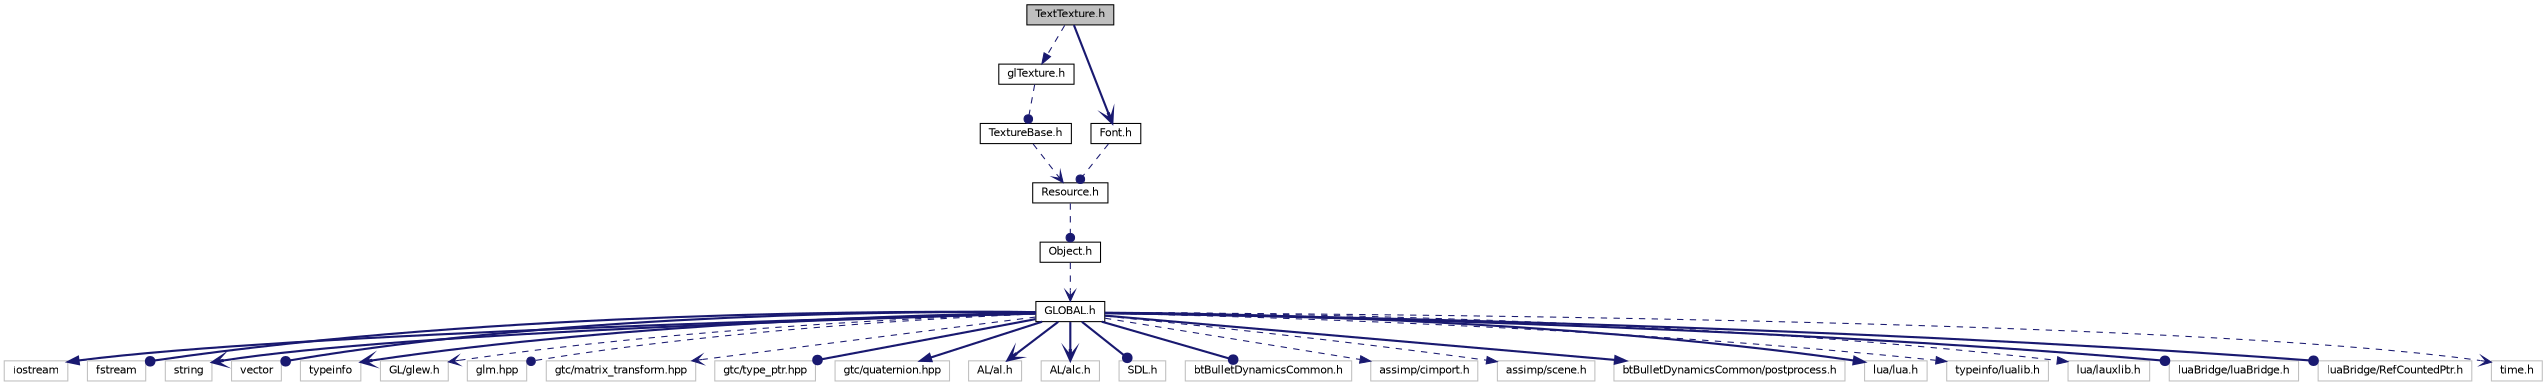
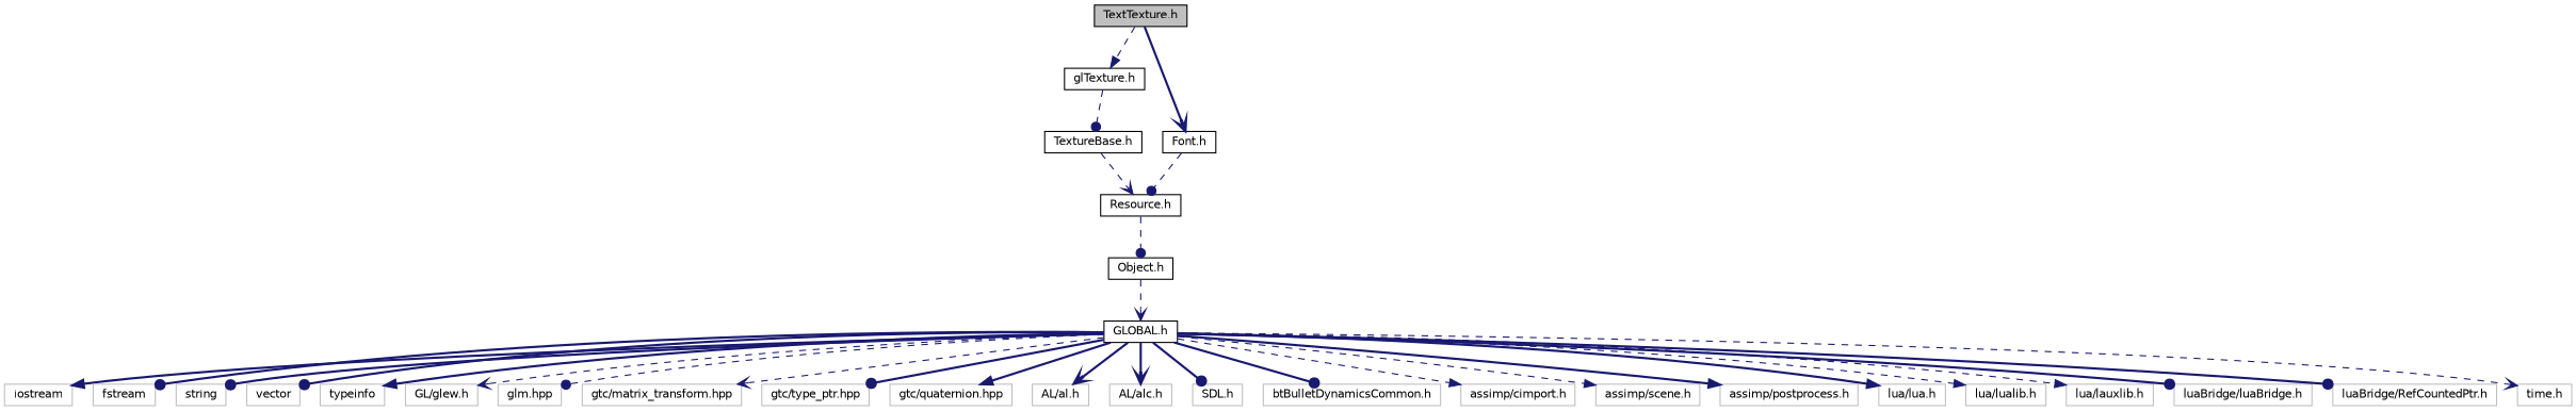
  digraph {
    node [color=grey75 fillcolor=white fontname=Helvetica fontsize=10 shape=record style=filled]
    edge [arrowhead=dot color=midnightblue fontname=Helvetica fontsize=10 labelfontname=Helvetica labelfontsize=10 style=bold]
    n1 [color=black fillcolor=grey75 fontcolor=black height=0.2 label="TextTexture.h" width=0.4]
    n2 [color=black height=0.2 label="glTexture.h" width=0.4]
    n3 [color=black height=0.2 label="Font.h" width=0.4]
    n4 [color=black height=0.2 label="TextureBase.h" width=0.4]
    n5 [color=black height=0.2 label="Resource.h" width=0.4]
    n6 [color=black height=0.2 label="Object.h" width=0.4]
    n7 [color=black height=0.2 label="GLOBAL.h" width=0.4]
    n8 [height=0.2 label=iostream width=0.4]
    n9 [height=0.2 label=fstream width=0.4]
    n10 [height=0.2 label=string width=0.4]
    n11 [height=0.2 label=vector width=0.4]
    n12 [height=0.2 label=typeinfo width=0.4]
    n13 [height=0.2 label="GL/glew.h" width=0.4]
    n14 [height=0.2 label="glm.hpp" width=0.4]
    n15 [height=0.2 label="gtc/matrix_transform.hpp" width=0.4]
    n16 [height=0.2 label="gtc/type_ptr.hpp" width=0.4]
    n17 [height=0.2 label="gtc/quaternion.hpp" width=0.4]
    n18 [height=0.2 label="AL/al.h" width=0.4]
    n19 [height=0.2 label="AL/alc.h" width=0.4]
    n20 [height=0.2 label="SDL.h" width=0.4]
    n21 [height=0.2 label="btBulletDynamicsCommon.h" width=0.4]
    n22 [height=0.2 label="assimp/cimport.h" width=0.4]
    n23 [height=0.2 label="assimp/scene.h" width=0.4]
-   n24 [height=0.2 label="btBulletDynamicsCommon/postprocess.h" width=0.4]
+   n24 [height=0.2 label="assimp/postprocess.h" width=0.4]
    n25 [height=0.2 label="lua/lua.h" width=0.4]
-   n26 [height=0.2 label="typeinfo/lualib.h" width=0.4]
+   n26 [height=0.2 label="lua/lualib.h" width=0.4]
    n27 [height=0.2 label="lua/lauxlib.h" width=0.4]
    n28 [height=0.2 label="luaBridge/luaBridge.h" width=0.4]
    n29 [height=0.2 label="luaBridge/RefCountedPtr.h" width=0.4]
    n30 [height=0.2 label="time.h" width=0.4]
    n1 -> n2 [arrowhead=normal style=dashed]
    n1 -> n3 [arrowhead=vee]
    n2 -> n4 [style=dashed]
    n3 -> n5 [style=dashed]
    n4 -> n5 [arrowhead=vee style=dashed]
    n5 -> n6 [style=dashed]
    n6 -> n7 [arrowhead=vee style=dashed]
    n7 -> n8 [arrowhead=normal]
    n7 -> n9
-   n7 -> n10 [arrowhead=vee]
+   n7 -> n10
    n7 -> n11
-   n7 -> n12 [arrowhead=vee]
+   n7 -> n12 [arrowhead=normal]
    n7 -> n13 [arrowhead=vee style=dashed]
    n7 -> n14 [style=dashed]
    n7 -> n15 [arrowhead=vee style=dashed]
    n7 -> n16
    n7 -> n17 [arrowhead=normal]
    n7 -> n18 [arrowhead=vee]
    n7 -> n19 [arrowhead=vee]
    n7 -> n20
    n7 -> n21
    n7 -> n22 [arrowhead=normal style=dashed]
    n7 -> n23 [arrowhead=normal style=dashed]
    n7 -> n24 [arrowhead=normal]
    n7 -> n25 [arrowhead=normal]
    n7 -> n26 [arrowhead=normal style=dashed]
    n7 -> n27 [arrowhead=normal style=dashed]
    n7 -> n28
    n7 -> n29
    n7 -> n30 [arrowhead=vee style=dashed]
  }
